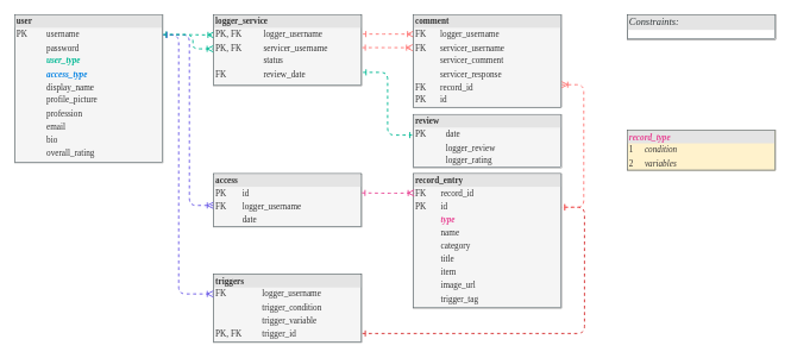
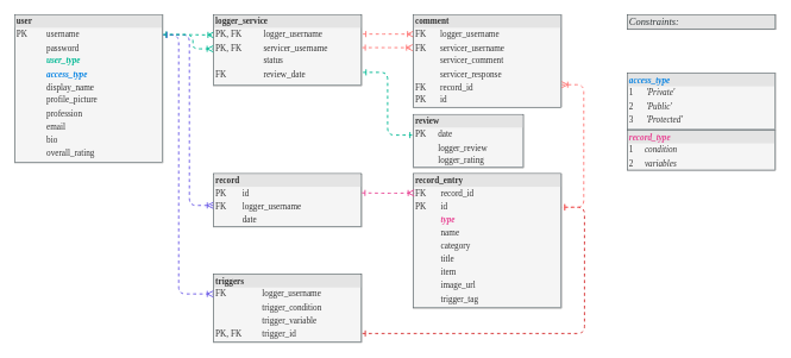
  <mxCell id="0" />
  <mxCell id="1" parent="0" />
  <mxCell id="2" value="&lt;div style=&quot;box-sizing: border-box ; width: 100% ; background: #e4e4e4 ; padding: 2px&quot;&gt;&lt;b&gt;user&lt;/b&gt;&lt;/div&gt;&lt;table style=&quot;width: 100% ; font-size: 1em&quot; cellpadding=&quot;2&quot; cellspacing=&quot;0&quot;&gt;&lt;tbody&gt;&lt;tr&gt;&lt;td&gt;PK&lt;/td&gt;&lt;td&gt;username&lt;/td&gt;&lt;/tr&gt;&lt;tr&gt;&lt;td&gt;&lt;br&gt;&lt;/td&gt;&lt;td&gt;password&lt;/td&gt;&lt;/tr&gt;&lt;tr&gt;&lt;td&gt;&lt;/td&gt;&lt;td&gt;&lt;font color=&quot;#00b894&quot;&gt;&lt;b&gt;&lt;i&gt;user_type&lt;/i&gt;&lt;/b&gt;&lt;/font&gt;&lt;/td&gt;&lt;/tr&gt;&lt;tr&gt;&lt;td&gt;&lt;i&gt;&lt;br&gt;&lt;/i&gt;&lt;/td&gt;&lt;td&gt;&lt;font color=&quot;#0984e3&quot;&gt;&lt;b&gt;&lt;i&gt;access_type&lt;/i&gt;&lt;/b&gt;&lt;/font&gt;&lt;br&gt;&lt;/td&gt;&lt;/tr&gt;&lt;tr&gt;&lt;td&gt;&lt;br&gt;&lt;/td&gt;&lt;td&gt;display_name&lt;br&gt;&lt;/td&gt;&lt;/tr&gt;&lt;tr&gt;&lt;td&gt;&lt;br&gt;&lt;/td&gt;&lt;td&gt;profile_picture&lt;br&gt;&lt;/td&gt;&lt;/tr&gt;&lt;tr&gt;&lt;td&gt;&lt;br&gt;&lt;/td&gt;&lt;td&gt;profession&lt;br&gt;&lt;/td&gt;&lt;/tr&gt;&lt;tr&gt;&lt;td&gt;&lt;br&gt;&lt;/td&gt;&lt;td&gt;email&lt;/td&gt;&lt;/tr&gt;&lt;tr&gt;&lt;td&gt;&lt;br&gt;&lt;/td&gt;&lt;td&gt;bio&lt;br&gt;&lt;/td&gt;&lt;/tr&gt;&lt;tr&gt;&lt;td&gt;&lt;br&gt;&lt;/td&gt;&lt;td&gt;overall_rating&lt;br&gt;&lt;/td&gt;&lt;/tr&gt;&lt;/tbody&gt;&lt;/table&gt;" style="verticalAlign=top;align=left;overflow=fill;html=1;rounded=0;shadow=0;comic=0;labelBackgroundColor=none;strokeWidth=0.5;fontFamily=Verdana;fontSize=12;fillColor=#f5f5f5;strokeColor=#666666;fontColor=#333333;glass=0;noLabel=0;portConstraint=none;labelPadding=0;strokeOpacity=100;perimeterSpacing=0;spacingTop=0;spacing=2;spacingLeft=0;labelBorderColor=#636e72;" parent="1" vertex="1"><mxGeometry x="20" y="20" width="208" height="208" as="geometry" /></mxCell>
  <mxCell id="3" style="edgeStyle=orthogonalEdgeStyle;html=1;dashed=1;labelBackgroundColor=none;startArrow=ERone;endArrow=ERoneToMany;fontFamily=Verdana;fontSize=12;align=left;endFill=0;startFill=0;strokeColor=#00B894;strokeWidth=1.5;exitX=1.003;exitY=0.135;exitDx=0;exitDy=0;exitPerimeter=0;entryX=0.003;entryY=0.286;entryDx=0;entryDy=0;entryPerimeter=0;" parent="1" source="2" target="10" edge="1"><mxGeometry relative="1" as="geometry"><mxPoint x="246" y="40" as="sourcePoint" /><mxPoint x="285" y="61" as="targetPoint" /><Array as="points"><mxPoint x="260" y="48" /></Array></mxGeometry></mxCell>
- <mxCell id="4" value="&lt;div style=&quot;box-sizing: border-box ; width: 100% ; background: #e4e4e4 ; padding: 2px&quot;&gt;&lt;b&gt;review&lt;/b&gt;&lt;/div&gt;&lt;table style=&quot;width: 100% ; font-size: 1em&quot; cellpadding=&quot;2&quot; cellspacing=&quot;0&quot;&gt;&lt;tbody&gt;&lt;tr&gt;&lt;td&gt;PK&lt;/td&gt;&lt;td&gt;date&lt;/td&gt;&lt;/tr&gt;&lt;tr&gt;&lt;td&gt;&lt;br&gt;&lt;/td&gt;&lt;td&gt;logger_review&lt;br&gt;&lt;/td&gt;&lt;/tr&gt;&lt;tr&gt;&lt;td&gt;&lt;/td&gt;&lt;td&gt;logger_rating&lt;/td&gt;&lt;/tr&gt;&lt;/tbody&gt;&lt;/table&gt;" style="verticalAlign=top;align=left;overflow=fill;html=1;rounded=0;shadow=0;comic=0;labelBackgroundColor=none;strokeWidth=0.5;fontFamily=Verdana;fontSize=12;fillColor=#f5f5f5;strokeColor=#666666;fontColor=#333333;labelBorderColor=#636e72;" parent="1" vertex="1"><mxGeometry x="579" y="160" width="208" height="75" as="geometry" /></mxCell>
+ <mxCell id="4" value="&lt;div style=&quot;box-sizing: border-box ; width: 100% ; background: #e4e4e4 ; padding: 2px&quot;&gt;&lt;b&gt;review&lt;/b&gt;&lt;/div&gt;&lt;table style=&quot;width: 100% ; font-size: 1em&quot; cellpadding=&quot;2&quot; cellspacing=&quot;0&quot;&gt;&lt;tbody&gt;&lt;tr&gt;&lt;td&gt;PK&lt;/td&gt;&lt;td&gt;date&lt;/td&gt;&lt;/tr&gt;&lt;tr&gt;&lt;td&gt;&lt;br&gt;&lt;/td&gt;&lt;td&gt;logger_review&lt;br&gt;&lt;/td&gt;&lt;/tr&gt;&lt;tr&gt;&lt;td&gt;&lt;/td&gt;&lt;td&gt;logger_rating&lt;/td&gt;&lt;/tr&gt;&lt;/tbody&gt;&lt;/table&gt;" style="verticalAlign=top;align=left;overflow=fill;html=1;rounded=0;shadow=0;comic=0;labelBackgroundColor=none;strokeWidth=0.5;fontFamily=Verdana;fontSize=12;fillColor=#f5f5f5;strokeColor=#666666;fontColor=#333333;labelBorderColor=#636e72;" parent="1" vertex="1"><mxGeometry x="579" y="160" width="155" height="75" as="geometry" /></mxCell>
  <mxCell id="5" style="edgeStyle=orthogonalEdgeStyle;html=1;dashed=1;labelBackgroundColor=none;startArrow=ERone;endArrow=ERone;fontFamily=Verdana;fontSize=12;align=left;endFill=0;startFill=0;exitX=1.007;exitY=0.81;exitDx=0;exitDy=0;strokeColor=#00b894;strokeWidth=1.5;entryX=-0.003;entryY=0.386;entryDx=0;entryDy=0;entryPerimeter=0;exitPerimeter=0;" parent="1" source="10" target="4" edge="1"><mxGeometry relative="1" as="geometry"><mxPoint x="480.333" y="27.286" as="sourcePoint" /><mxPoint x="555" y="126" as="targetPoint" /><Array as="points" /></mxGeometry></mxCell>
- <mxCell id="6" value="&lt;div style=&quot;box-sizing: border-box ; width: 100% ; background: #e4e4e4 ; padding: 2px&quot;&gt;&lt;b&gt;access&lt;/b&gt;&lt;/div&gt;&lt;table style=&quot;width: 100% ; font-size: 1em&quot; cellpadding=&quot;2&quot; cellspacing=&quot;0&quot;&gt;&lt;tbody&gt;&lt;tr&gt;&lt;td&gt;PK&lt;/td&gt;&lt;td&gt;id&lt;br&gt;&lt;/td&gt;&lt;/tr&gt;&lt;tr&gt;&lt;td&gt;FK&lt;/td&gt;&lt;td&gt;logger_username&lt;/td&gt;&lt;/tr&gt;&lt;tr&gt;&lt;td&gt;&lt;br&gt;&lt;/td&gt;&lt;td&gt;date&lt;/td&gt;&lt;/tr&gt;&lt;/tbody&gt;&lt;/table&gt;" style="verticalAlign=top;align=left;overflow=fill;html=1;rounded=0;shadow=0;comic=0;labelBackgroundColor=none;strokeWidth=0.5;fontFamily=Verdana;fontSize=12;fillColor=#f5f5f5;strokeColor=#666666;fontColor=#333333;labelBorderColor=#636e72;" parent="1" vertex="1"><mxGeometry x="299" y="243" width="208" height="75" as="geometry" /></mxCell>
+ <mxCell id="6" value="&lt;div style=&quot;box-sizing: border-box ; width: 100% ; background: #e4e4e4 ; padding: 2px&quot;&gt;&lt;b&gt;record&lt;/b&gt;&lt;/div&gt;&lt;table style=&quot;width: 100% ; font-size: 1em&quot; cellpadding=&quot;2&quot; cellspacing=&quot;0&quot;&gt;&lt;tbody&gt;&lt;tr&gt;&lt;td&gt;PK&lt;/td&gt;&lt;td&gt;id&lt;br&gt;&lt;/td&gt;&lt;/tr&gt;&lt;tr&gt;&lt;td&gt;FK&lt;/td&gt;&lt;td&gt;logger_username&lt;/td&gt;&lt;/tr&gt;&lt;tr&gt;&lt;td&gt;&lt;br&gt;&lt;/td&gt;&lt;td&gt;date&lt;/td&gt;&lt;/tr&gt;&lt;/tbody&gt;&lt;/table&gt;" style="verticalAlign=top;align=left;overflow=fill;html=1;rounded=0;shadow=0;comic=0;labelBackgroundColor=none;strokeWidth=0.5;fontFamily=Verdana;fontSize=12;fillColor=#f5f5f5;strokeColor=#666666;fontColor=#333333;labelBorderColor=#636e72;" parent="1" vertex="1"><mxGeometry x="299" y="243" width="208" height="75" as="geometry" /></mxCell>
  <mxCell id="7" style="edgeStyle=elbowEdgeStyle;html=1;dashed=1;labelBackgroundColor=none;startArrow=ERone;endArrow=ERone;fontFamily=Verdana;fontSize=12;align=left;endFill=0;startFill=0;strokeColor=#d63031;strokeWidth=1.5;exitX=1.002;exitY=0.867;exitDx=0;exitDy=0;exitPerimeter=0;entryX=1;entryY=0.25;entryDx=0;entryDy=0;" parent="1" source="9" target="14" edge="1"><mxGeometry relative="1" as="geometry"><mxPoint x="863" y="480" as="sourcePoint" /><mxPoint x="798" y="305" as="targetPoint" /><Array as="points"><mxPoint x="819" y="373" /></Array></mxGeometry></mxCell>
  <mxCell id="8" style="edgeStyle=orthogonalEdgeStyle;html=1;dashed=1;labelBackgroundColor=none;startArrow=ERone;endArrow=ERoneToMany;fontFamily=Verdana;fontSize=12;align=left;endFill=0;startFill=0;strokeColor=#ff7675;strokeWidth=1.5;entryX=0.002;entryY=0.209;entryDx=0;entryDy=0;exitX=1.006;exitY=0.273;exitDx=0;exitDy=0;exitPerimeter=0;entryPerimeter=0;" parent="1" source="10" target="13" edge="1"><mxGeometry relative="1" as="geometry"><mxPoint x="532" y="2" as="sourcePoint" /><mxPoint x="833" y="118" as="targetPoint" /><Array as="points" /></mxGeometry></mxCell>
  <mxCell id="9" value="&lt;div style=&quot;box-sizing: border-box ; width: 100% ; background: #e4e4e4 ; padding: 2px&quot;&gt;&lt;b&gt;triggers&lt;/b&gt;&lt;/div&gt;&lt;table style=&quot;width: 100% ; font-size: 1em&quot; cellpadding=&quot;2&quot; cellspacing=&quot;0&quot;&gt;&lt;tbody&gt;&lt;tr&gt;&lt;td&gt;FK&lt;/td&gt;&lt;td&gt;logger_username&lt;/td&gt;&lt;/tr&gt;&lt;tr&gt;&lt;td&gt;&lt;br&gt;&lt;/td&gt;&lt;td&gt;trigger_condition&lt;/td&gt;&lt;/tr&gt;&lt;tr&gt;&lt;td&gt;&lt;br&gt;&lt;/td&gt;&lt;td&gt;trigger_variable&lt;/td&gt;&lt;/tr&gt;&lt;tr&gt;&lt;td&gt;PK, FK&lt;/td&gt;&lt;td&gt;trigger_id&lt;/td&gt;&lt;/tr&gt;&lt;/tbody&gt;&lt;/table&gt;" style="verticalAlign=top;align=left;overflow=fill;html=1;rounded=0;shadow=0;comic=0;labelBackgroundColor=none;strokeWidth=0.5;fontFamily=Verdana;fontSize=12;fillColor=#f5f5f5;strokeColor=#666666;fontColor=#333333;labelBorderColor=#636e72;" parent="1" vertex="1"><mxGeometry x="299" y="384" width="208" height="95.86" as="geometry" /></mxCell>
  <mxCell id="10" value="&lt;div style=&quot;box-sizing: border-box ; width: 100% ; background: #e4e4e4 ; padding: 2px&quot;&gt;&lt;b&gt;logger_service&lt;/b&gt;&lt;/div&gt;&lt;table style=&quot;width: 100% ; font-size: 1em&quot; cellpadding=&quot;2&quot; cellspacing=&quot;0&quot;&gt;&lt;tbody&gt;&lt;tr&gt;&lt;td&gt;PK, FK&lt;/td&gt;&lt;td&gt;&amp;nbsp; &amp;nbsp;logger_username&lt;/td&gt;&lt;/tr&gt;&lt;tr&gt;&lt;td&gt;PK, FK&lt;/td&gt;&lt;td&gt;&amp;nbsp; &amp;nbsp;servicer_username&lt;/td&gt;&lt;/tr&gt;&lt;tr&gt;&lt;td&gt;&lt;br&gt;&lt;/td&gt;&lt;td&gt;&amp;nbsp; &amp;nbsp;status&lt;/td&gt;&lt;/tr&gt;&lt;tr&gt;&lt;td&gt;FK&lt;/td&gt;&lt;td&gt;&amp;nbsp; &amp;nbsp;review_date&lt;/td&gt;&lt;/tr&gt;&lt;tr&gt;&lt;td&gt;&lt;br&gt;&lt;/td&gt;&lt;td&gt;&amp;nbsp; &amp;nbsp;&lt;/td&gt;&lt;/tr&gt;&lt;/tbody&gt;&lt;/table&gt;" style="verticalAlign=top;align=left;overflow=fill;html=1;rounded=0;shadow=0;comic=0;labelBackgroundColor=none;strokeWidth=0.5;fontFamily=Verdana;fontSize=12;fillColor=#f5f5f5;strokeColor=#666666;fontColor=#333333;labelBorderColor=#636e72;" parent="1" vertex="1"><mxGeometry x="299" y="20" width="208" height="100" as="geometry" /></mxCell>
  <mxCell id="11" style="edgeStyle=orthogonalEdgeStyle;html=1;dashed=1;labelBackgroundColor=none;startArrow=ERone;endArrow=ERoneToMany;fontFamily=Verdana;fontSize=12;align=left;endFill=0;startFill=0;strokeColor=#6c5ce7;strokeWidth=1.5;exitX=1.004;exitY=0.136;exitDx=0;exitDy=0;exitPerimeter=0;entryX=-0.002;entryY=0.594;entryDx=0;entryDy=0;entryPerimeter=0;" parent="1" source="2" target="6" edge="1"><mxGeometry relative="1" as="geometry"><mxPoint x="236" y="36" as="sourcePoint" /><mxPoint x="281" y="305" as="targetPoint" /><Array as="points"><mxPoint x="265" y="48" /><mxPoint x="265" y="288" /></Array></mxGeometry></mxCell>
  <mxCell id="12" style="edgeStyle=orthogonalEdgeStyle;html=1;dashed=1;labelBackgroundColor=none;startArrow=ERone;endArrow=ERoneToMany;fontFamily=Verdana;fontSize=12;align=left;endFill=0;startFill=0;strokeColor=#6c5ce7;strokeWidth=1.5;exitX=1.004;exitY=0.138;exitDx=0;exitDy=0;exitPerimeter=0;entryX=-0.002;entryY=0.289;entryDx=0;entryDy=0;entryPerimeter=0;" parent="1" source="2" target="9" edge="1"><mxGeometry relative="1" as="geometry"><mxPoint x="474" y="347" as="sourcePoint" /><mxPoint x="540" y="527" as="targetPoint" /><Array as="points"><mxPoint x="250" y="49" /><mxPoint x="250" y="412" /></Array></mxGeometry></mxCell>
  <mxCell id="13" value="&lt;div style=&quot;box-sizing: border-box ; width: 100% ; background: #e4e4e4 ; padding: 2px&quot;&gt;&lt;b&gt;comment&lt;/b&gt;&lt;/div&gt;&lt;table style=&quot;width: 100% ; font-size: 1em&quot; cellpadding=&quot;2&quot; cellspacing=&quot;0&quot;&gt;&lt;tbody&gt;&lt;tr&gt;&lt;td&gt;FK&lt;/td&gt;&lt;td&gt;logger_username&lt;/td&gt;&lt;/tr&gt;&lt;tr&gt;&lt;td&gt;FK&lt;/td&gt;&lt;td&gt;servicer_username&lt;/td&gt;&lt;/tr&gt;&lt;tr&gt;&lt;td&gt;&lt;br&gt;&lt;/td&gt;&lt;td&gt;servicer_comment&lt;/td&gt;&lt;/tr&gt;&lt;tr&gt;&lt;td&gt;&lt;br&gt;&lt;/td&gt;&lt;td&gt;servicer_response&lt;br&gt;&lt;/td&gt;&lt;/tr&gt;&lt;tr&gt;&lt;td&gt;FK&lt;/td&gt;&lt;td&gt;record_id&lt;/td&gt;&lt;/tr&gt;&lt;tr&gt;&lt;td&gt;PK&lt;/td&gt;&lt;td&gt;id&lt;/td&gt;&lt;/tr&gt;&lt;/tbody&gt;&lt;/table&gt;" style="verticalAlign=top;align=left;overflow=fill;html=1;rounded=0;shadow=0;comic=0;labelBackgroundColor=none;strokeWidth=0.5;fontFamily=Verdana;fontSize=12;fillColor=#f5f5f5;strokeColor=#666666;fontColor=#333333;labelBorderColor=#636e72;" parent="1" vertex="1"><mxGeometry x="579" y="20" width="208" height="131" as="geometry" /></mxCell>
  <mxCell id="14" value="&lt;div style=&quot;box-sizing: border-box ; width: 100% ; background: #e4e4e4 ; padding: 2px&quot;&gt;&lt;b&gt;record_entry&lt;/b&gt;&lt;/div&gt;&lt;table style=&quot;width: 100% ; font-size: 1em&quot; cellpadding=&quot;2&quot; cellspacing=&quot;0&quot;&gt;&lt;tbody&gt;&lt;tr&gt;&lt;td&gt;FK&lt;/td&gt;&lt;td&gt;record_id&lt;/td&gt;&lt;/tr&gt;&lt;tr&gt;&lt;td&gt;PK&lt;/td&gt;&lt;td&gt;id&lt;/td&gt;&lt;/tr&gt;&lt;tr&gt;&lt;td&gt;&lt;br&gt;&lt;/td&gt;&lt;td&gt;&lt;i&gt;&lt;b&gt;&lt;font color=&quot;#e84393&quot;&gt;type&lt;/font&gt;&lt;/b&gt;&lt;/i&gt;&lt;br&gt;&lt;/td&gt;&lt;/tr&gt;&lt;tr&gt;&lt;td&gt;&lt;br&gt;&lt;/td&gt;&lt;td&gt;name&lt;/td&gt;&lt;/tr&gt;&lt;tr&gt;&lt;td&gt;&lt;br&gt;&lt;/td&gt;&lt;td&gt;category&lt;/td&gt;&lt;/tr&gt;&lt;tr&gt;&lt;td&gt;&lt;br&gt;&lt;/td&gt;&lt;td&gt;title&lt;/td&gt;&lt;/tr&gt;&lt;tr&gt;&lt;td&gt;&lt;br&gt;&lt;/td&gt;&lt;td&gt;item&lt;br&gt;&lt;/td&gt;&lt;/tr&gt;&lt;tr&gt;&lt;td&gt;&lt;/td&gt;&lt;td&gt;image_url&amp;nbsp; &amp;nbsp; &amp;nbsp; &amp;nbsp; &amp;nbsp; &amp;nbsp; &amp;nbsp;&lt;/td&gt;&lt;/tr&gt;&lt;tr&gt;&lt;td&gt;&lt;br&gt;&lt;/td&gt;&lt;td&gt;trigger_tag&lt;/td&gt;&lt;/tr&gt;&lt;/tbody&gt;&lt;/table&gt;" style="verticalAlign=top;align=left;overflow=fill;html=1;rounded=0;shadow=0;comic=0;labelBackgroundColor=none;strokeWidth=0.5;fontFamily=Verdana;fontSize=12;fillColor=#f5f5f5;strokeColor=#666666;fontColor=#333333;labelBorderColor=#636e72;" parent="1" vertex="1"><mxGeometry x="579" y="242.86" width="208" height="189.14" as="geometry" /></mxCell>
  <mxCell id="15" style="edgeStyle=orthogonalEdgeStyle;html=1;dashed=1;labelBackgroundColor=none;startArrow=ERoneToMany;endArrow=ERone;fontFamily=Verdana;fontSize=12;align=left;endFill=0;startFill=0;strokeColor=#FF7675;strokeWidth=1.5;exitX=1;exitY=0.75;exitDx=0;exitDy=0;entryX=1;entryY=0.25;entryDx=0;entryDy=0;" parent="1" source="13" target="14" edge="1"><mxGeometry relative="1" as="geometry"><mxPoint x="806" y="146" as="sourcePoint" /><mxPoint x="801" y="310" as="targetPoint" /><Array as="points"><mxPoint x="818" y="118" /><mxPoint x="818" y="290" /></Array></mxGeometry></mxCell>
  <mxCell id="16" style="edgeStyle=orthogonalEdgeStyle;html=1;dashed=1;labelBackgroundColor=none;startArrow=ERone;endArrow=ERoneToMany;fontFamily=Verdana;fontSize=12;align=left;endFill=0;startFill=0;strokeColor=#E84393;strokeWidth=1.5;entryX=0.006;entryY=0.144;entryDx=0;entryDy=0;entryPerimeter=0;" parent="1" target="14" edge="1"><mxGeometry relative="1" as="geometry"><mxPoint x="507" y="270" as="sourcePoint" /><mxPoint x="854" y="351" as="targetPoint" /><Array as="points" /></mxGeometry></mxCell>
- <mxCell id="18" value="&lt;div style=&quot;box-sizing: border-box ; width: 100% ; background: #e4e4e4 ; padding: 2px&quot;&gt;&lt;b&gt;&lt;i&gt;&lt;font color=&quot;#e84393&quot;&gt;record_type&lt;/font&gt;&lt;/i&gt;&lt;/b&gt;&lt;/div&gt;&lt;table style=&quot;width: 100% ; font-size: 1em&quot; cellpadding=&quot;2&quot; cellspacing=&quot;0&quot;&gt;&lt;tbody&gt;&lt;tr&gt;&lt;td&gt;1&lt;/td&gt;&lt;td&gt;&lt;i&gt;condition&lt;/i&gt;&lt;/td&gt;&lt;/tr&gt;&lt;tr&gt;&lt;td&gt;2&lt;/td&gt;&lt;td&gt;&lt;i&gt;variables&amp;nbsp; &amp;nbsp; &amp;nbsp; &amp;nbsp; &amp;nbsp; &amp;nbsp;&amp;nbsp;&lt;/i&gt;&lt;/td&gt;&lt;/tr&gt;&lt;/tbody&gt;&lt;/table&gt;" style="verticalAlign=top;align=left;overflow=fill;html=1;rounded=0;shadow=0;comic=0;labelBackgroundColor=none;strokeWidth=0.5;fontFamily=Verdana;fontSize=12;fillColor=#fff2cc;strokeColor=#666666;fontColor=#333333;glass=0;noLabel=0;portConstraint=none;labelPadding=0;strokeOpacity=100;perimeterSpacing=0;spacingTop=0;spacing=2;spacingLeft=0;labelBorderColor=#636e72;" parent="1" vertex="1"><mxGeometry x="879" y="182" width="208" height="57" as="geometry" /></mxCell>
- <mxCell id="19" value="&lt;div style=&quot;box-sizing: border-box ; width: 100% ; background: #e4e4e4 ; padding: 2px&quot;&gt;&lt;font size=&quot;1&quot; style=&quot;&quot; color=&quot;#2d3436&quot;&gt;&lt;span style=&quot;font-size: 14px;&quot;&gt;&lt;i&gt;Constraints:&lt;/i&gt;&lt;/span&gt;&lt;/font&gt;&lt;table style=&quot;width: 100% ; font-size: 1em&quot; cellpadding=&quot;2&quot; cellspacing=&quot;0&quot;&gt;&lt;/table&gt;&lt;/div&gt;" style="verticalAlign=top;align=left;overflow=fill;html=1;rounded=0;shadow=0;comic=0;labelBackgroundColor=none;strokeWidth=0.5;fontFamily=Verdana;fontSize=12;fillColor=default;strokeColor=default;fontColor=#333333;glass=0;noLabel=0;portConstraint=none;labelPadding=0;strokeOpacity=100;perimeterSpacing=0;spacingTop=0;spacing=2;spacingLeft=0;labelBorderColor=#636e72;" parent="1" vertex="1"><mxGeometry x="879" y="20" width="208" height="35" as="geometry" /></mxCell>
+ <mxCell id="17" value="&lt;div style=&quot;box-sizing: border-box ; width: 100% ; background: #e4e4e4 ; padding: 2px&quot;&gt;&lt;b&gt;&lt;font color=&quot;#0984e3&quot;&gt;&lt;i&gt;access_type&lt;/i&gt;&lt;/font&gt;&lt;/b&gt;&lt;/div&gt;&lt;table style=&quot;width: 100% ; font-size: 1em&quot; cellpadding=&quot;2&quot; cellspacing=&quot;0&quot;&gt;&lt;tbody&gt;&lt;tr&gt;&lt;td&gt;1&lt;/td&gt;&lt;td&gt;&lt;i&gt;'Private'&lt;/i&gt;&lt;/td&gt;&lt;/tr&gt;&lt;tr&gt;&lt;td&gt;2&lt;/td&gt;&lt;td&gt;&lt;i&gt;'Public'&amp;nbsp; &amp;nbsp; &amp;nbsp; &amp;nbsp; &amp;nbsp; &amp;nbsp;&amp;nbsp;&lt;/i&gt;&lt;/td&gt;&lt;/tr&gt;&lt;tr&gt;&lt;td&gt;3&lt;/td&gt;&lt;td&gt;&lt;i&gt;'Protected'&lt;/i&gt;&lt;/td&gt;&lt;/tr&gt;&lt;/tbody&gt;&lt;/table&gt;" style="verticalAlign=top;align=left;overflow=fill;html=1;rounded=0;shadow=0;comic=0;labelBackgroundColor=none;strokeWidth=0.5;fontFamily=Verdana;fontSize=12;fillColor=#f5f5f5;strokeColor=#666666;fontColor=#333333;glass=0;noLabel=0;portConstraint=none;labelPadding=0;strokeOpacity=100;perimeterSpacing=0;spacingTop=0;spacing=2;spacingLeft=0;labelBorderColor=#636e72;" parent="1" vertex="1"><mxGeometry x="879" y="102" width="208" height="80" as="geometry" /></mxCell>
+ <mxCell id="18" value="&lt;div style=&quot;box-sizing: border-box ; width: 100% ; background: #e4e4e4 ; padding: 2px&quot;&gt;&lt;b&gt;&lt;i&gt;&lt;font color=&quot;#e84393&quot;&gt;record_type&lt;/font&gt;&lt;/i&gt;&lt;/b&gt;&lt;/div&gt;&lt;table style=&quot;width: 100% ; font-size: 1em&quot; cellpadding=&quot;2&quot; cellspacing=&quot;0&quot;&gt;&lt;tbody&gt;&lt;tr&gt;&lt;td&gt;1&lt;/td&gt;&lt;td&gt;&lt;i&gt;condition&lt;/i&gt;&lt;/td&gt;&lt;/tr&gt;&lt;tr&gt;&lt;td&gt;2&lt;/td&gt;&lt;td&gt;&lt;i&gt;variables&amp;nbsp; &amp;nbsp; &amp;nbsp; &amp;nbsp; &amp;nbsp; &amp;nbsp;&amp;nbsp;&lt;/i&gt;&lt;/td&gt;&lt;/tr&gt;&lt;/tbody&gt;&lt;/table&gt;" style="verticalAlign=top;align=left;overflow=fill;html=1;rounded=0;shadow=0;comic=0;labelBackgroundColor=none;strokeWidth=0.5;fontFamily=Verdana;fontSize=12;fillColor=#f5f5f5;strokeColor=#666666;fontColor=#333333;glass=0;noLabel=0;portConstraint=none;labelPadding=0;strokeOpacity=100;perimeterSpacing=0;spacingTop=0;spacing=2;spacingLeft=0;labelBorderColor=#636e72;" parent="1" vertex="1"><mxGeometry x="879" y="182" width="208" height="57" as="geometry" /></mxCell>
+ <mxCell id="19" value="&lt;div style=&quot;box-sizing: border-box ; width: 100% ; background: #e4e4e4 ; padding: 2px&quot;&gt;&lt;font size=&quot;1&quot; style=&quot;&quot; color=&quot;#2d3436&quot;&gt;&lt;span style=&quot;font-size: 14px;&quot;&gt;&lt;i&gt;Constraints:&lt;/i&gt;&lt;/span&gt;&lt;/font&gt;&lt;table style=&quot;width: 100% ; font-size: 1em&quot; cellpadding=&quot;2&quot; cellspacing=&quot;0&quot;&gt;&lt;/table&gt;&lt;/div&gt;" style="verticalAlign=top;align=left;overflow=fill;html=1;rounded=0;shadow=0;comic=0;labelBackgroundColor=none;strokeWidth=0.5;fontFamily=Verdana;fontSize=12;fillColor=default;strokeColor=default;fontColor=#333333;glass=0;noLabel=0;portConstraint=none;labelPadding=0;strokeOpacity=100;perimeterSpacing=0;spacingTop=0;spacing=2;spacingLeft=0;labelBorderColor=#636e72;" parent="1" vertex="1"><mxGeometry x="879" y="20" width="208" height="21" as="geometry" /></mxCell>
  <mxCell id="20" style="edgeStyle=orthogonalEdgeStyle;html=1;dashed=1;labelBackgroundColor=none;startArrow=ERone;endArrow=ERoneToMany;fontFamily=Verdana;fontSize=12;align=left;endFill=0;startFill=0;strokeColor=#ff7675;strokeWidth=1.5;entryX=-0.005;entryY=0.354;entryDx=0;entryDy=0;entryPerimeter=0;exitX=1.002;exitY=0.463;exitDx=0;exitDy=0;exitPerimeter=0;" parent="1" source="10" target="13" edge="1"><mxGeometry relative="1" as="geometry"><mxPoint x="517" y="75" as="sourcePoint" /><mxPoint x="589" y="58.75" as="targetPoint" /><Array as="points" /></mxGeometry></mxCell>
  <mxCell id="21" style="edgeStyle=orthogonalEdgeStyle;html=1;dashed=1;labelBackgroundColor=none;startArrow=ERone;endArrow=ERoneToMany;fontFamily=Verdana;fontSize=12;align=left;endFill=0;startFill=0;strokeColor=#00B894;strokeWidth=1.5;exitX=1.002;exitY=0.135;exitDx=0;exitDy=0;exitPerimeter=0;entryX=-0.003;entryY=0.48;entryDx=0;entryDy=0;entryPerimeter=0;" parent="1" source="2" target="10" edge="1"><mxGeometry relative="1" as="geometry"><mxPoint x="238.624" y="58.08" as="sourcePoint" /><mxPoint x="309.624" y="58.6" as="targetPoint" /><Array as="points"><mxPoint x="270" y="48" /><mxPoint x="270" y="68" /></Array></mxGeometry></mxCell>
